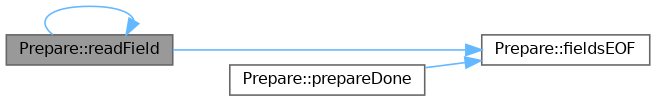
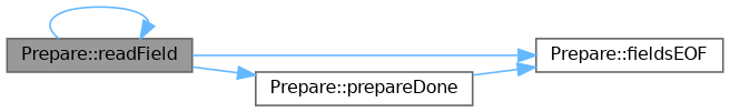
  digraph {
    rankdir=LR
    node [color=grey40 fillcolor=white fontname=Helvetica fontsize=10 shape=box style=filled]
    edge [color=steelblue1 fontname=Helvetica fontsize=10 labelfontname=Helvetica labelfontsize=10 style=solid]
    n1 [color=gray40 fillcolor=grey60 fontcolor=black height=0.2 label="Prepare::readField" width=0.4]
    n2 [height=0.2 label="Prepare::fieldsEOF" width=0.4]
    n3 [height=0.2 label="Prepare::prepareDone" width=0.4]
    n1 -> n1
    n1 -> n2
+   n1 -> n3
    n3 -> n2
  }
